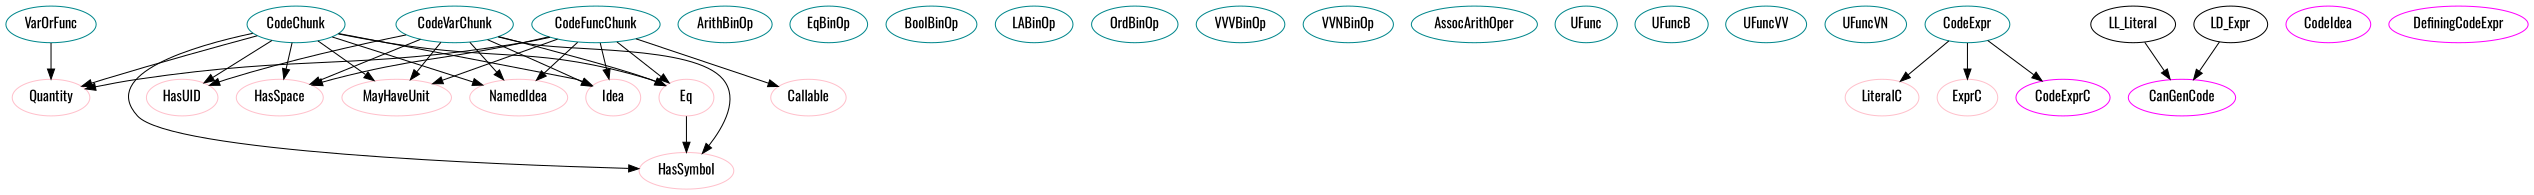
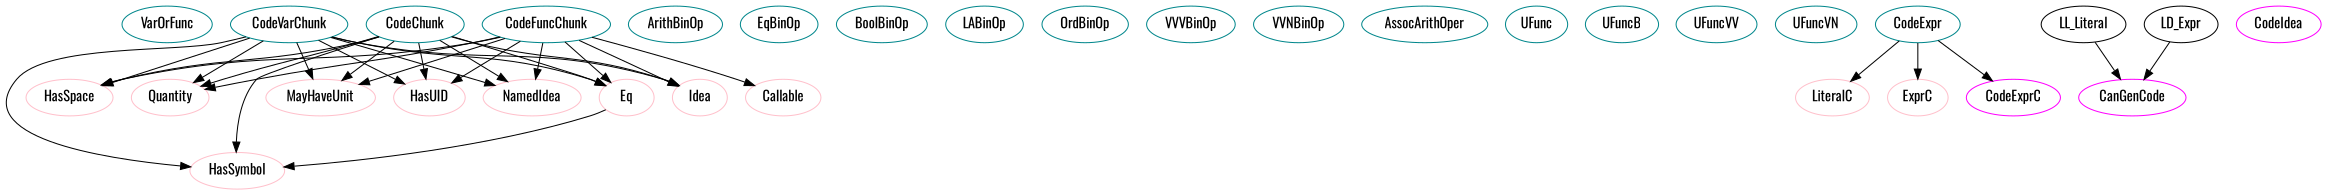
  digraph {
    fontname=Oswald
    node [color=turquoise4 fontname=Oswald shape=oval]
    edge [fontname=Oswald]
    n1 [label=VarOrFunc]
    n2 [label=CodeChunk]
    n3 [color=pink label=HasUID]
    n4 [color=pink label=NamedIdea]
    n5 [color=pink label=Idea]
    n6 [color=pink label=HasSpace]
    n7 [color=pink label=HasSymbol]
    n8 [color=pink label=Quantity]
    n9 [color=pink label=Eq]
    n10 [color=pink label=MayHaveUnit]
    n11 [label=CodeVarChunk]
    n12 [label=CodeFuncChunk]
    n13 [color=pink label=Callable]
    n14 [label=ArithBinOp]
    n15 [label=EqBinOp]
    n16 [label=BoolBinOp]
    n17 [label=LABinOp]
    n18 [label=OrdBinOp]
    n19 [label=VVVBinOp]
    n20 [label=VVNBinOp]
    n21 [label=AssocArithOper]
    n22 [label=UFunc]
    n23 [label=UFuncB]
    n24 [label=UFuncVV]
    n25 [label=UFuncVN]
    n26 [label=CodeExpr]
    n27 [color=pink label=LiteralC]
    n28 [color=pink label=ExprC]
    n29 [color=magenta label=CodeExprC]
    n30 [color=magenta label=CanGenCode]
    n31 [color=magenta label=CodeIdea]
-   n32 [color=magenta label=DefiningCodeExpr]
    LL_Literal [color="" shape=""]
    LD_Expr [color="" shape=""]
    n2 -> n3
    n2 -> n4
    n2 -> n5
    n2 -> n6
    n2 -> n7
    n2 -> n8
    n2 -> n9
    n2 -> n10
    n9 -> n7
    n11 -> n3
    n11 -> n4
    n11 -> n5
    n11 -> n6
    n11 -> n7
-   n1 -> n8
+   n11 -> n8
    n11 -> n9
    n11 -> n10
+   n12 -> n3
    n12 -> n4
    n12 -> n5
    n12 -> n6
    n12 -> n8
    n12 -> n9
    n12 -> n10
    n12 -> n13
    n26 -> n27
    n26 -> n28
    n26 -> n29
    LL_Literal -> n30
    LD_Expr -> n30
  }
